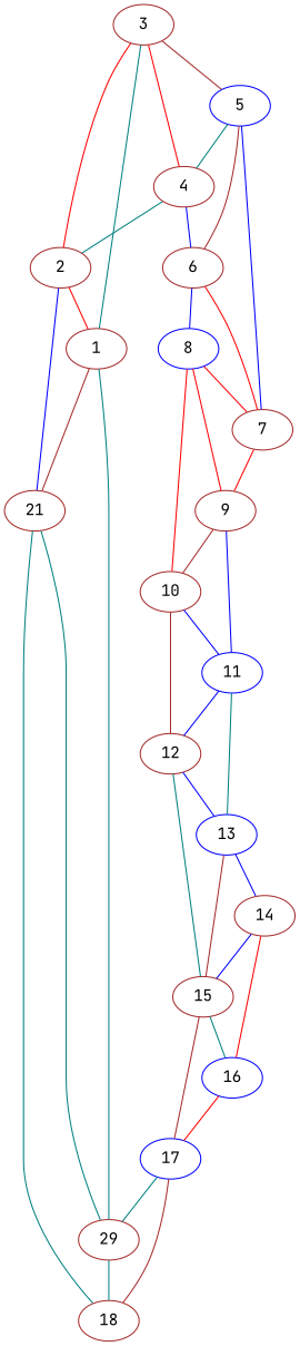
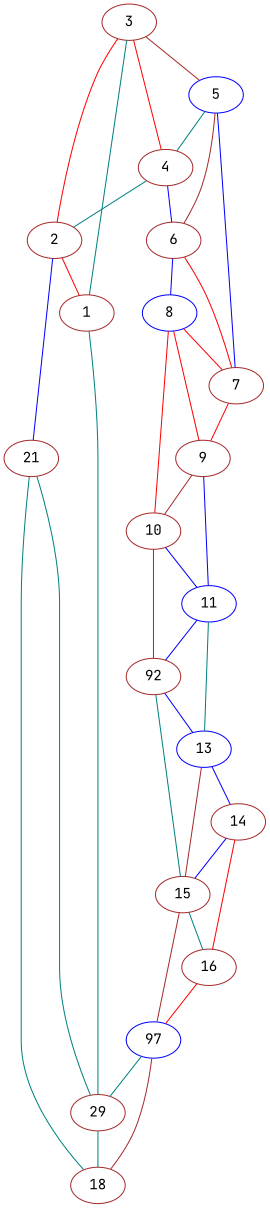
  strict graph {
    fontname="JetBrains Mono"
    node [color=brown fontname="JetBrains Mono" shape=ellipse]
    edge [color=teal fontname="JetBrains Mono"]
    n1 [label=21]
    1
    n3 [label=29]
    18
    2
    13 [color=blue]
    14
    15
-   16 [color=blue]
-   17 [color=blue]
+   16
+   17 [color=blue label=97]
    3
    4
    5 [color=blue]
    6
    7
    8 [color=blue]
    9
    10
    11 [color=blue]
-   12
+   12 [label=92]
    n1 -- n3
-   1 -- n1 [color=brown]
    1 -- n3
    n3 -- 18
    18 -- n1
    2 -- n1 [color=blue]
    2 -- 1 [color=red]
    13 -- 14 [color=blue]
    13 -- 15 [color=brown]
    14 -- 15 [color=blue]
    14 -- 16 [color=red]
    15 -- 16
    15 -- 17 [color=brown]
    16 -- 17 [color=red]
    17 -- n3
    17 -- 18 [color=brown]
    3 -- 1
    3 -- 2 [color=red]
    3 -- 4 [color=red]
    3 -- 5 [color=brown]
    4 -- 2
    4 -- 6 [color=blue]
    5 -- 4
    5 -- 7 [color=blue]
    6 -- 5 [color=brown]
    6 -- 7 [color=red]
    6 -- 8 [color=blue]
    7 -- 9 [color=red]
    8 -- 7 [color=red]
    8 -- 9 [color=red]
    8 -- 10 [color=red]
    9 -- 10 [color=brown]
    9 -- 11 [color=blue]
    10 -- 11 [color=blue]
    10 -- 12 [color=brown]
    11 -- 13
    11 -- 12 [color=blue]
    12 -- 13 [color=blue]
    12 -- 15
  }
